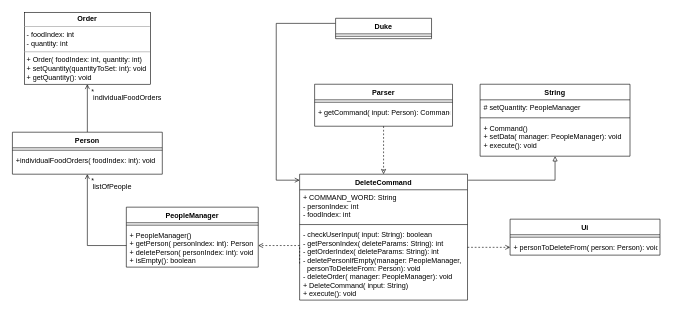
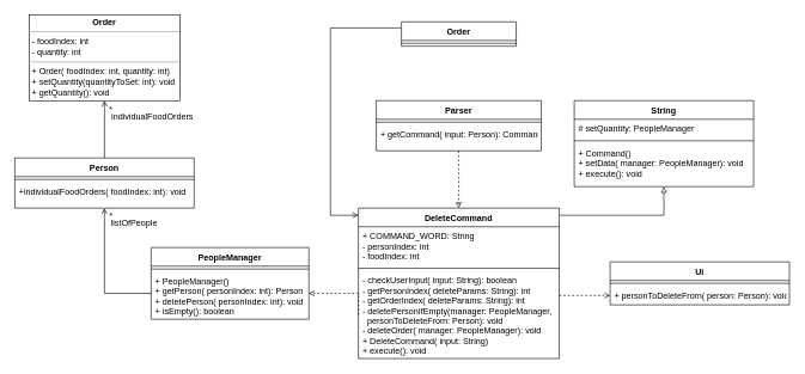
  <mxCell id="0" />
  <mxCell id="1" parent="0" />
  <mxCell id="2" value="DeleteCommand" style="swimlane;fontStyle=1;align=center;verticalAlign=top;childLayout=stackLayout;horizontal=1;startSize=26;horizontalStack=0;resizeParent=1;resizeLast=0;collapsible=1;marginBottom=0;rounded=0;shadow=0;strokeWidth=1;" parent="1" vertex="1"><mxGeometry x="499" y="290" width="280" height="210" as="geometry"><mxRectangle x="230" y="140" width="160" height="26" as="alternateBounds" /></mxGeometry></mxCell>
  <mxCell id="3" value="+ COMMAND_WORD: String&#10;- personIndex: int&#10;- foodIndex: int" style="text;align=left;verticalAlign=top;spacingLeft=4;spacingRight=4;overflow=hidden;rotatable=0;points=[[0,0.5],[1,0.5]];portConstraint=eastwest;" parent="2" vertex="1"><mxGeometry y="26" width="280" height="54" as="geometry" /></mxCell>
  <mxCell id="4" value="" style="line;html=1;strokeWidth=1;align=left;verticalAlign=middle;spacingTop=-1;spacingLeft=3;spacingRight=3;rotatable=0;labelPosition=right;points=[];portConstraint=eastwest;" parent="2" vertex="1"><mxGeometry y="80" width="280" height="8" as="geometry" /></mxCell>
  <mxCell id="5" value="- checkUserInput( input: String): boolean&#10;- getPersonIndex( deleteParams: String): int&#10;- getOrderIndex( deleteParams: String): int&#10;- deletePersonIfEmpty(manager: PeopleManager,&#10;  personToDeleteFrom: Person): void&#10;- deleteOrder( manager: PeopleManager): void&#10;+ DeleteCommand( input: String)&#10;+ execute(): void" style="text;align=left;verticalAlign=top;spacingLeft=4;spacingRight=4;overflow=hidden;rotatable=0;points=[[0,0.5],[1,0.5]];portConstraint=eastwest;" parent="2" vertex="1"><mxGeometry y="88" width="280" height="122" as="geometry" /></mxCell>
  <mxCell id="6" value="PeopleManager" style="swimlane;fontStyle=1;align=center;verticalAlign=top;childLayout=stackLayout;horizontal=1;startSize=26;horizontalStack=0;resizeParent=1;resizeLast=0;collapsible=1;marginBottom=0;rounded=0;shadow=0;strokeWidth=1;" parent="1" vertex="1"><mxGeometry x="210" y="345" width="220" height="100" as="geometry"><mxRectangle x="130" y="380" width="160" height="26" as="alternateBounds" /></mxGeometry></mxCell>
  <mxCell id="7" value="" style="line;html=1;strokeWidth=1;align=left;verticalAlign=middle;spacingTop=-1;spacingLeft=3;spacingRight=3;rotatable=0;labelPosition=right;points=[];portConstraint=eastwest;" parent="6" vertex="1"><mxGeometry y="26" width="220" height="8" as="geometry" /></mxCell>
  <mxCell id="8" value="+ PeopleManager()&#10;+ getPerson( personIndex: int): Person&#10;+ deletePerson( personIndex: int): void&#10;+ isEmpty(): boolean" style="text;align=left;verticalAlign=top;spacingLeft=4;spacingRight=4;overflow=hidden;rotatable=0;points=[[0,0.5],[1,0.5]];portConstraint=eastwest;" parent="6" vertex="1"><mxGeometry y="34" width="220" height="60" as="geometry" /></mxCell>
  <mxCell id="9" style="edgeStyle=orthogonalEdgeStyle;rounded=0;orthogonalLoop=1;jettySize=auto;html=1;exitX=0.5;exitY=0;exitDx=0;exitDy=0;endArrow=open;endFill=0;entryX=0.5;entryY=1;entryDx=0;entryDy=0;" parent="1" source="10" target="24" edge="1"><mxGeometry relative="1" as="geometry"><mxPoint x="60" y="190" as="targetPoint" /></mxGeometry></mxCell>
  <mxCell id="10" value="Person" style="swimlane;fontStyle=1;align=center;verticalAlign=top;childLayout=stackLayout;horizontal=1;startSize=26;horizontalStack=0;resizeParent=1;resizeLast=0;collapsible=1;marginBottom=0;rounded=0;shadow=0;strokeWidth=1;" parent="1" vertex="1"><mxGeometry x="20" y="220" width="250" height="70" as="geometry"><mxRectangle x="340" y="380" width="170" height="26" as="alternateBounds" /></mxGeometry></mxCell>
  <mxCell id="11" value="" style="line;html=1;strokeWidth=1;align=left;verticalAlign=middle;spacingTop=-1;spacingLeft=3;spacingRight=3;rotatable=0;labelPosition=right;points=[];portConstraint=eastwest;" parent="10" vertex="1"><mxGeometry y="26" width="250" height="8" as="geometry" /></mxCell>
  <mxCell id="12" value="+individualFoodOrders( foodIndex: int): void" style="text;align=left;verticalAlign=top;spacingLeft=4;spacingRight=4;overflow=hidden;rotatable=0;points=[[0,0.5],[1,0.5]];portConstraint=eastwest;" parent="10" vertex="1"><mxGeometry y="34" width="250" height="30" as="geometry" /></mxCell>
  <mxCell id="13" value="String" style="swimlane;fontStyle=1;align=center;verticalAlign=top;childLayout=stackLayout;horizontal=1;startSize=26;horizontalStack=0;resizeParent=1;resizeLast=0;collapsible=1;marginBottom=0;rounded=0;shadow=0;strokeWidth=1;" parent="1" vertex="1"><mxGeometry x="800" y="140" width="250" height="120" as="geometry"><mxRectangle x="550" y="140" width="160" height="26" as="alternateBounds" /></mxGeometry></mxCell>
  <mxCell id="14" value="# setQuantity: PeopleManager" style="text;align=left;verticalAlign=top;spacingLeft=4;spacingRight=4;overflow=hidden;rotatable=0;points=[[0,0.5],[1,0.5]];portConstraint=eastwest;" parent="13" vertex="1"><mxGeometry y="26" width="250" height="26" as="geometry" /></mxCell>
  <mxCell id="15" value="" style="line;html=1;strokeWidth=1;align=left;verticalAlign=middle;spacingTop=-1;spacingLeft=3;spacingRight=3;rotatable=0;labelPosition=right;points=[];portConstraint=eastwest;" parent="13" vertex="1"><mxGeometry y="52" width="250" height="8" as="geometry" /></mxCell>
  <mxCell id="16" value="+ Command()&#10;+ setData( manager: PeopleManager): void&#10;+ execute(): void" style="text;align=left;verticalAlign=top;spacingLeft=4;spacingRight=4;overflow=hidden;rotatable=0;points=[[0,0.5],[1,0.5]];portConstraint=eastwest;" parent="13" vertex="1"><mxGeometry y="60" width="250" height="60" as="geometry" /></mxCell>
  <mxCell id="17" value="" style="endArrow=block;shadow=0;strokeWidth=1;rounded=0;endFill=0;edgeStyle=elbowEdgeStyle;elbow=vertical;" parent="1" target="13" edge="1"><mxGeometry x="0.5" y="41" relative="1" as="geometry"><mxPoint x="780" y="300" as="sourcePoint" /><mxPoint x="929" y="292" as="targetPoint" /><mxPoint x="-40" y="32" as="offset" /><Array as="points"><mxPoint x="925" y="300" /><mxPoint x="850" y="300" /></Array></mxGeometry></mxCell>
  <mxCell id="18" value="*" style="resizable=0;align=left;verticalAlign=bottom;labelBackgroundColor=none;fontSize=12;" parent="17" connectable="0" vertex="1"><mxGeometry x="-1" relative="1" as="geometry"><mxPoint x="-630" y="-140" as="offset" /></mxGeometry></mxCell>
  <mxCell id="19" value="individualFoodOrders" style="resizable=0;align=right;verticalAlign=bottom;labelBackgroundColor=none;fontSize=12;" parent="17" connectable="0" vertex="1"><mxGeometry x="1" relative="1" as="geometry"><mxPoint x="-655" y="-90" as="offset" /></mxGeometry></mxCell>
  <mxCell id="20" style="edgeStyle=orthogonalEdgeStyle;rounded=0;orthogonalLoop=1;jettySize=auto;html=1;exitX=0.5;exitY=1;exitDx=0;exitDy=0;entryX=0.5;entryY=0;entryDx=0;entryDy=0;endArrow=classic;endFill=0;dashed=1;" parent="1" source="21" target="2" edge="1"><mxGeometry relative="1" as="geometry" /></mxCell>
  <mxCell id="21" value="Parser" style="swimlane;fontStyle=1;align=center;verticalAlign=top;childLayout=stackLayout;horizontal=1;startSize=26;horizontalStack=0;resizeParent=1;resizeLast=0;collapsible=1;marginBottom=0;rounded=0;shadow=0;strokeWidth=1;" parent="1" vertex="1"><mxGeometry x="524" y="140" width="230" height="70" as="geometry"><mxRectangle x="550" y="140" width="160" height="26" as="alternateBounds" /></mxGeometry></mxCell>
  <mxCell id="22" value="" style="line;html=1;strokeWidth=1;align=left;verticalAlign=middle;spacingTop=-1;spacingLeft=3;spacingRight=3;rotatable=0;labelPosition=right;points=[];portConstraint=eastwest;" parent="21" vertex="1"><mxGeometry y="26" width="230" height="8" as="geometry" /></mxCell>
  <mxCell id="23" value="+ getCommand( input: Person): Command&#10;&#10;" style="text;align=left;verticalAlign=top;spacingLeft=4;spacingRight=4;overflow=hidden;rotatable=0;points=[[0,0.5],[1,0.5]];portConstraint=eastwest;" parent="21" vertex="1"><mxGeometry y="34" width="230" height="30" as="geometry" /></mxCell>
  <mxCell id="24" value="&lt;p style=&quot;margin: 0px ; margin-top: 4px ; text-align: center&quot;&gt;&lt;b&gt;Order&lt;/b&gt;&lt;/p&gt;&lt;hr size=&quot;1&quot;&gt;&lt;p style=&quot;margin: 0px ; margin-left: 4px&quot;&gt;- foodIndex: int&lt;/p&gt;&lt;p style=&quot;margin: 0px ; margin-left: 4px&quot;&gt;- quantity: int&lt;/p&gt;&lt;hr size=&quot;1&quot;&gt;&lt;p style=&quot;margin: 0px ; margin-left: 4px&quot;&gt;+ Order( foodIndex: int, quantity: int)&lt;/p&gt;&lt;p style=&quot;margin: 0px ; margin-left: 4px&quot;&gt;+ setQuantity(quantityToSet: int): void&lt;/p&gt;&lt;p style=&quot;margin: 0px ; margin-left: 4px&quot;&gt;+ getQuantity(): void&lt;/p&gt;" style="verticalAlign=top;align=left;overflow=fill;fontSize=12;fontFamily=Helvetica;html=1;" parent="1" vertex="1"><mxGeometry x="40" y="20" width="210" height="120" as="geometry" /></mxCell>
  <mxCell id="25" style="edgeStyle=orthogonalEdgeStyle;rounded=0;orthogonalLoop=1;jettySize=auto;html=1;exitX=0;exitY=0.5;exitDx=0;exitDy=0;endArrow=open;endFill=0;entryX=0.5;entryY=1;entryDx=0;entryDy=0;" parent="1" source="8" target="10" edge="1"><mxGeometry relative="1" as="geometry"><mxPoint x="150" y="289" as="targetPoint" /></mxGeometry></mxCell>
  <mxCell id="26" value="*" style="resizable=0;align=left;verticalAlign=bottom;labelBackgroundColor=none;fontSize=12;" parent="1" connectable="0" vertex="1"><mxGeometry x="150" y="310" as="geometry" /></mxCell>
  <mxCell id="27" value="listOfPeople" style="resizable=0;align=right;verticalAlign=bottom;labelBackgroundColor=none;fontSize=12;fillColor=#dae8fc;" parent="1" connectable="0" vertex="1"><mxGeometry x="220" y="320.002" as="geometry" /></mxCell>
  <mxCell id="28" style="edgeStyle=orthogonalEdgeStyle;rounded=0;orthogonalLoop=1;jettySize=auto;html=1;exitX=0;exitY=0.5;exitDx=0;exitDy=0;entryX=1;entryY=0.5;entryDx=0;entryDy=0;endArrow=open;endFill=0;dashed=1;" parent="1" source="5" target="8" edge="1"><mxGeometry relative="1" as="geometry"><Array as="points"><mxPoint x="499" y="409" /></Array></mxGeometry></mxCell>
  <mxCell id="29" style="edgeStyle=orthogonalEdgeStyle;rounded=0;orthogonalLoop=1;jettySize=auto;html=1;exitX=0;exitY=0.25;exitDx=0;exitDy=0;endArrow=open;endFill=0;" edge="1" parent="1" source="30"><mxGeometry relative="1" as="geometry"><mxPoint x="499" y="300" as="targetPoint" /><Array as="points"><mxPoint x="460" y="39" /><mxPoint x="460" y="300" /></Array></mxGeometry></mxCell>
- <mxCell id="30" value="Duke" style="swimlane;fontStyle=1;align=center;verticalAlign=top;childLayout=stackLayout;horizontal=1;startSize=26;horizontalStack=0;resizeParent=1;resizeParentMax=0;resizeLast=0;collapsible=1;marginBottom=0;" vertex="1" parent="1"><mxGeometry x="559" y="30" width="160" height="34" as="geometry" /></mxCell>
+ <mxCell id="30" value="Order" style="swimlane;fontStyle=1;align=center;verticalAlign=top;childLayout=stackLayout;horizontal=1;startSize=26;horizontalStack=0;resizeParent=1;resizeParentMax=0;resizeLast=0;collapsible=1;marginBottom=0;" vertex="1" parent="1"><mxGeometry x="559" y="30" width="160" height="34" as="geometry" /></mxCell>
  <mxCell id="31" value="" style="line;strokeWidth=1;fillColor=none;align=left;verticalAlign=middle;spacingTop=-1;spacingLeft=3;spacingRight=3;rotatable=0;labelPosition=right;points=[];portConstraint=eastwest;" vertex="1" parent="30"><mxGeometry y="26" width="160" height="8" as="geometry" /></mxCell>
  <mxCell id="32" value="Ui" style="swimlane;fontStyle=1;align=center;verticalAlign=top;childLayout=stackLayout;horizontal=1;startSize=26;horizontalStack=0;resizeParent=1;resizeParentMax=0;resizeLast=0;collapsible=1;marginBottom=0;" vertex="1" parent="1"><mxGeometry x="850" y="365" width="250" height="60" as="geometry" /></mxCell>
  <mxCell id="33" value="" style="line;strokeWidth=1;fillColor=none;align=left;verticalAlign=middle;spacingTop=-1;spacingLeft=3;spacingRight=3;rotatable=0;labelPosition=right;points=[];portConstraint=eastwest;" vertex="1" parent="32"><mxGeometry y="26" width="250" height="8" as="geometry" /></mxCell>
  <mxCell id="34" value="+ personToDeleteFrom( person: Person): void" style="text;strokeColor=none;fillColor=none;align=left;verticalAlign=top;spacingLeft=4;spacingRight=4;overflow=hidden;rotatable=0;points=[[0,0.5],[1,0.5]];portConstraint=eastwest;" vertex="1" parent="32"><mxGeometry y="34" width="250" height="26" as="geometry" /></mxCell>
  <mxCell id="35" style="edgeStyle=orthogonalEdgeStyle;rounded=0;orthogonalLoop=1;jettySize=auto;html=1;entryX=0;entryY=0.5;entryDx=0;entryDy=0;endArrow=open;endFill=0;dashed=1;" edge="1" parent="1" target="34"><mxGeometry relative="1" as="geometry"><mxPoint x="779" y="412" as="sourcePoint" /><Array as="points"><mxPoint x="779" y="412" /></Array></mxGeometry></mxCell>
